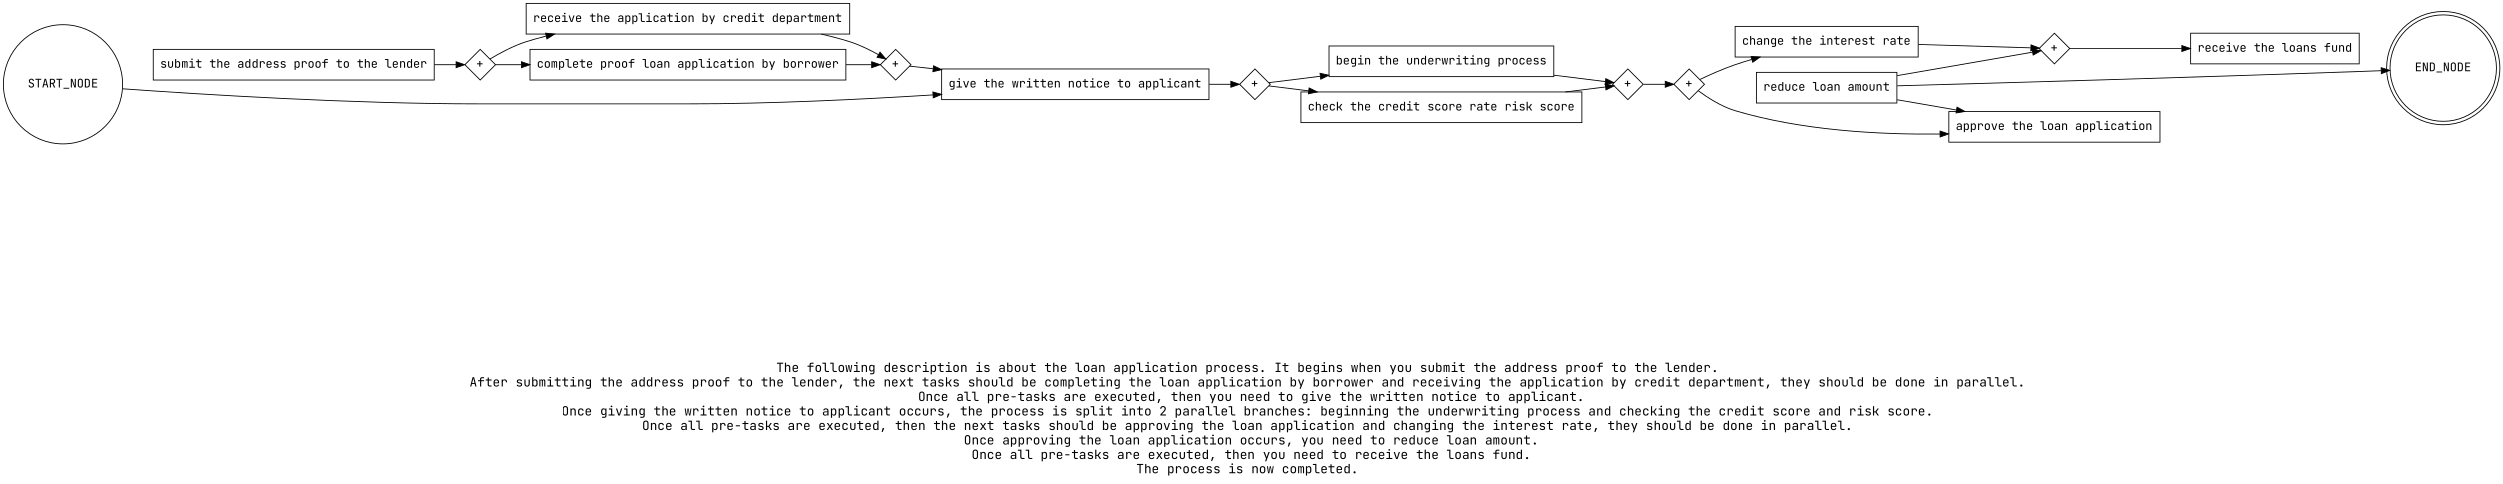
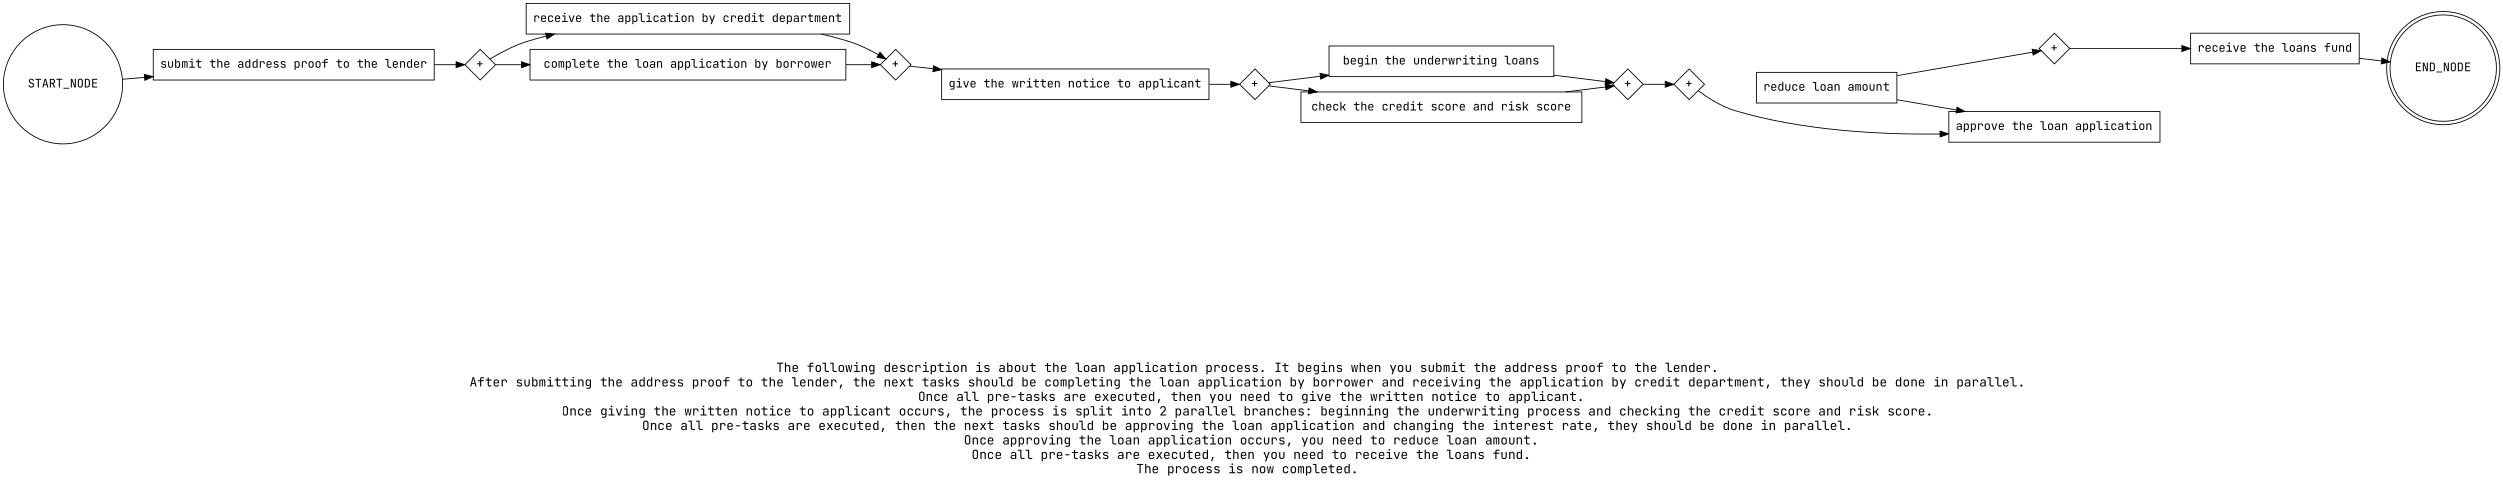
  digraph {
    fontname="JetBrains Mono"
    fontsize=15
    label="\n\n\nThe following description is about the loan application process. It begins when you submit the address proof to the lender. \nAfter submitting the address proof to the lender, the next tasks should be completing the loan application by borrower and receiving the application by credit department, they should be done in parallel. \nOnce all pre-tasks are executed, then you need to give the written notice to applicant.\nOnce giving the written notice to applicant occurs, the process is split into 2 parallel branches: beginning the underwriting process and checking the credit score and risk score. \nOnce all pre-tasks are executed, then the next tasks should be approving the loan application and changing the interest rate, they should be done in parallel. \nOnce approving the loan application occurs, you need to reduce loan amount.\nOnce all pre-tasks are executed, then you need to receive the loans fund.\nThe process is now completed. \n"
    rankdir=LR
    node [fontname="JetBrains Mono" shape=box]
    edge [fontname="JetBrains Mono"]
    "submit the address proof to the lender"
    n2 [fixedsize=true label="+" shape=diamond width=0.5]
-   "complete the loan application by borrower" [label="complete proof loan application by borrower"]
+   "complete the loan application by borrower"
    "receive the application by credit department"
    n5 [fixedsize=true label="+" shape=diamond width=0.5]
    "give the written notice to applicant"
    n7 [fixedsize=true label="+" shape=diamond width=0.5]
-   "begin the underwriting process"
-   "check the credit score and risk score" [label="check the credit score rate risk score"]
+   "begin the underwriting process" [label="begin the underwriting loans"]
+   "check the credit score and risk score"
    n10 [fixedsize=true label="+" shape=diamond width=0.5]
    n11 [fixedsize=true label="+" shape=diamond width=0.5]
    "approve the loan application"
-   "change the interest rate"
    "reduce loan amount"
    n15 [fixedsize=true label="+" shape=diamond width=0.5]
    "receive the loans fund"
    END_NODE [shape=doublecircle width=0.2]
    START_NODE [shape=circle width=0.3]
    subgraph sub_1 {
      "submit the address proof to the lender"
      n2
      "complete the loan application by borrower"
      "receive the application by credit department"
      n5
      "give the written notice to applicant"
      n7
      "begin the underwriting process"
      "check the credit score and risk score"
      n10
      n11
      "approve the loan application"
-     "change the interest rate"
      "reduce loan amount"
      n15
      "receive the loans fund"
    }
    "submit the address proof to the lender" -> n2
    n2 -> "complete the loan application by borrower"
    n2 -> "receive the application by credit department"
    "complete the loan application by borrower" -> n5
    "receive the application by credit department" -> n5
    n5 -> "give the written notice to applicant"
    "give the written notice to applicant" -> n7
    n7 -> "begin the underwriting process"
    n7 -> "check the credit score and risk score"
    "begin the underwriting process" -> n10
    "check the credit score and risk score" -> n10
    n10 -> n11
    n11 -> "approve the loan application"
-   n11 -> "change the interest rate"
-   "change the interest rate" -> n15
    "reduce loan amount" -> "approve the loan application"
    "reduce loan amount" -> n15
    n15 -> "receive the loans fund"
-   "reduce loan amount" -> END_NODE
-   START_NODE -> "give the written notice to applicant"
+   "receive the loans fund" -> END_NODE
+   START_NODE -> "submit the address proof to the lender"
  }
